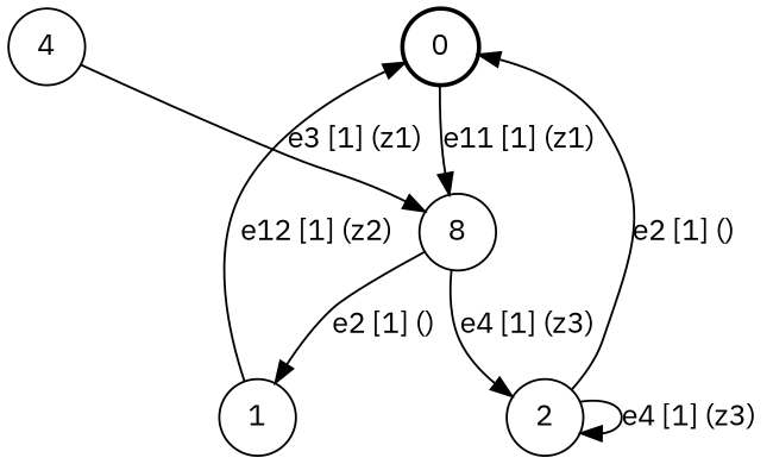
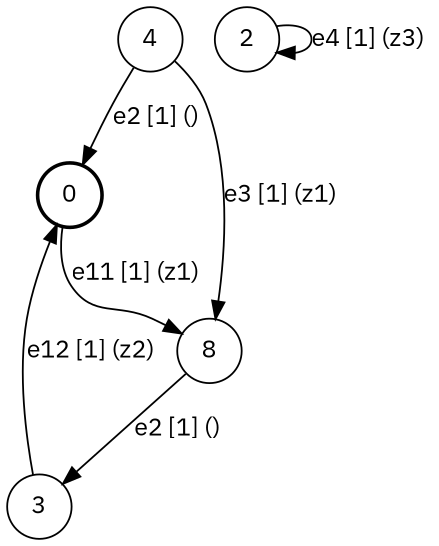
  digraph {
    fontname="IBM Plex Sans"
    node [fontname="IBM Plex Sans" shape=circle]
    edge [fontname="IBM Plex Sans"]
    0 [style=bold]
    n2 [label=8]
-   3 [label=1]
+   3
    2
    4
    0 -> n2 [label="e11 [1] (z1) "]
    n2 -> 3 [label="e2 [1] () "]
-   n2 -> 2 [label="e4 [1] (z3) "]
    3 -> 0 [label="e12 [1] (z2) "]
    2 -> 2 [label="e4 [1] (z3) "]
-   2 -> 0 [label="e2 [1] () "]
+   4 -> 0 [label="e2 [1] () "]
    4 -> n2 [label="e3 [1] (z1) "]
  }
